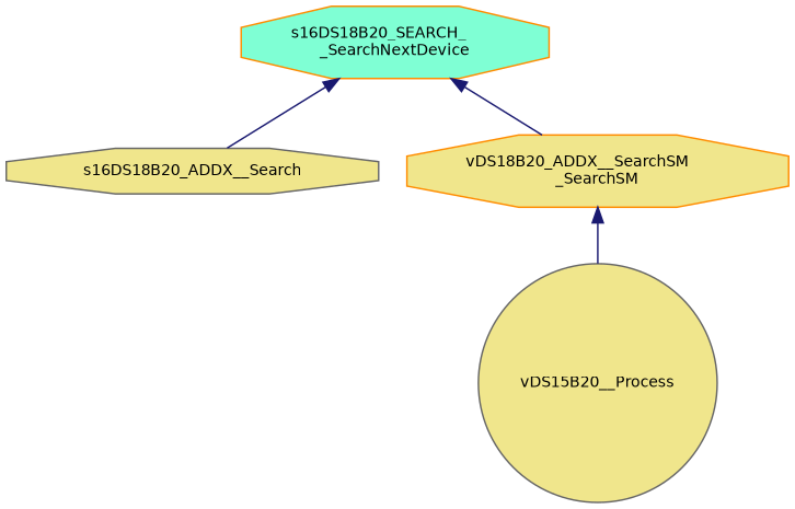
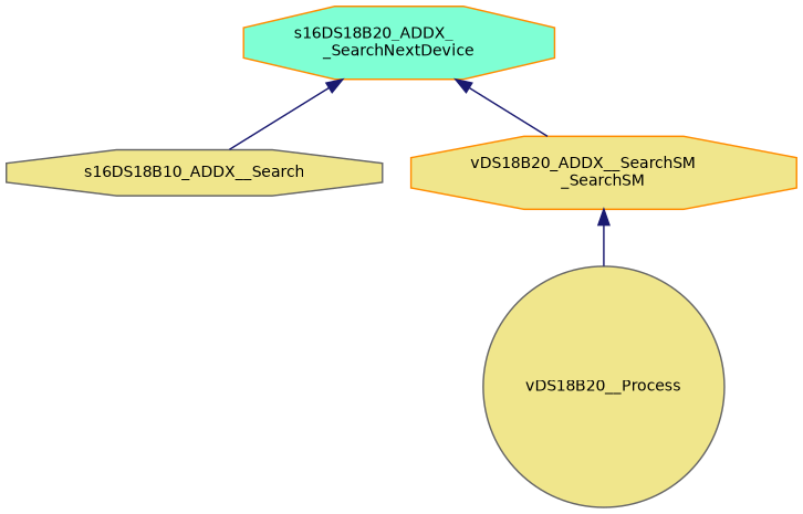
  digraph {
    rankdir=TB
    node [color=darkorange fillcolor=khaki fontname=Helvetica fontsize=10 shape=octagon style=filled]
    edge [color=midnightblue dir=back fontname=Helvetica fontsize=10 labelfontname=Helvetica labelfontsize=10 style=solid]
-   n1 [fillcolor=aquamarine fontcolor=black height=0.2 label="s16DS18B20_SEARCH_\l_SearchNextDevice" width=0.4]
-   n2 [color=gray40 height=0.2 label=s16DS18B20_ADDX__Search width=0.4]
+   n1 [fillcolor=aquamarine fontcolor=black height=0.2 label="s16DS18B20_ADDX_\l_SearchNextDevice" width=0.4]
+   n2 [color=gray40 height=0.2 label=s16DS18B10_ADDX__Search width=0.4]
    n3 [height=0.2 label="vDS18B20_ADDX__SearchSM\l_SearchSM" width=0.4]
-   n4 [color=gray40 height=0.2 label=vDS15B20__Process shape=circle width=0.4]
+   n4 [color=gray40 height=0.2 label=vDS18B20__Process shape=circle width=0.4]
    n1 -> n2
    n1 -> n3
    n3 -> n4
  }
